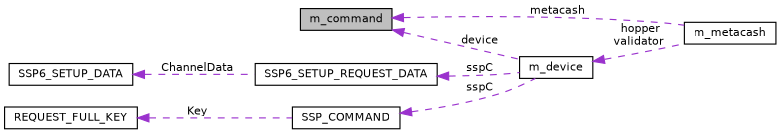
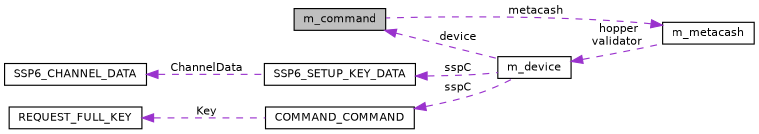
  digraph {
    rankdir=LR
    node [color=black fillcolor=white fontname=Helvetica fontsize=10 shape=record style=filled]
    edge [color=darkorchid3 dir=back fontname=Helvetica fontsize=10 labelfontname=Helvetica labelfontsize=10 style=dashed]
    n1 [fillcolor=grey75 fontcolor=black height=0.2 label=m_command width=0.4]
    n2 [height=0.2 label=m_device width=0.4]
    n3 [height=0.2 label=m_metacash width=0.4]
-   n4 [height=0.2 label=SSP6_SETUP_REQUEST_DATA width=0.4]
-   n5 [height=0.2 label=SSP6_SETUP_DATA width=0.4]
-   n6 [height=0.2 label=SSP_COMMAND width=0.4]
+   n4 [height=0.2 label=SSP6_SETUP_KEY_DATA width=0.4]
+   n5 [height=0.2 label=SSP6_CHANNEL_DATA width=0.4]
+   n6 [height=0.2 label=COMMAND_COMMAND width=0.4]
    n7 [height=0.2 label=REQUEST_FULL_KEY width=0.4]
    n1 -> n2 [label=" device"]
    n2 -> n3 [label=" hopper\nvalidator"]
-   n1 -> n3 [label=" metacash"]
+   n3 -> n1 [label=" metacash"]
    n4 -> n2 [label=" sspC"]
    n5 -> n4 [label=" ChannelData"]
    n6 -> n2 [label=" sspC"]
    n7 -> n6 [label=" Key"]
  }
